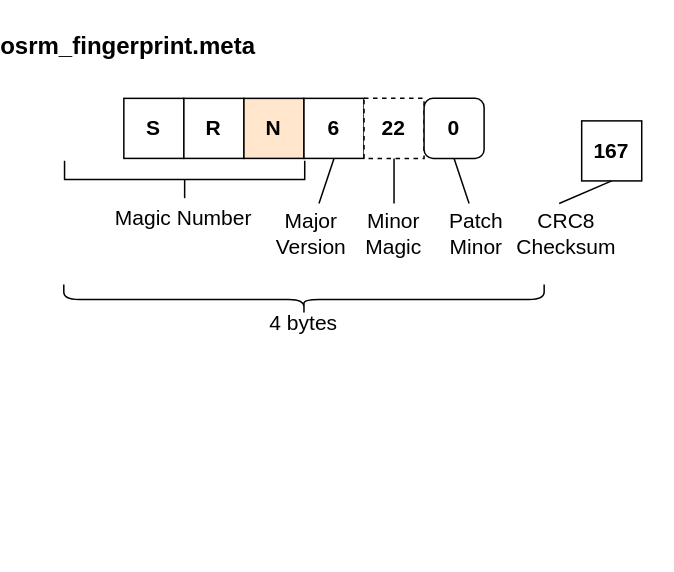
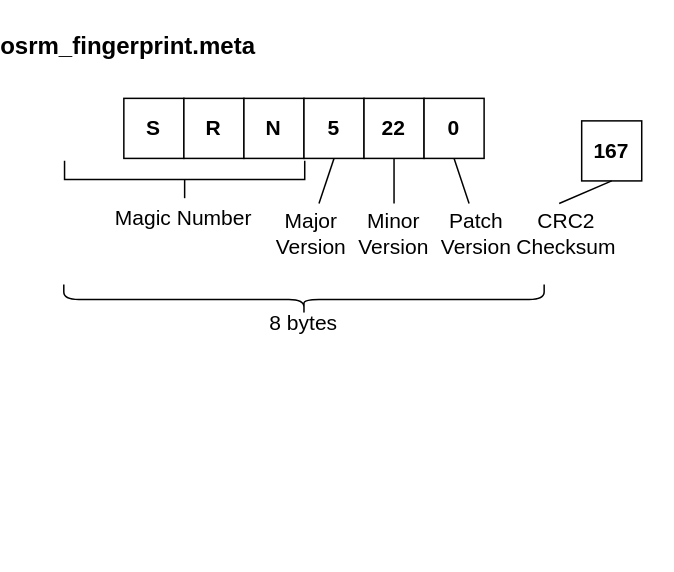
  <mxCell id="0" />
  <mxCell id="1" parent="0" />
  <mxCell id="2" value="S" style="rounded=0;whiteSpace=wrap;html=1;fontStyle=1;fontSize=14;" parent="1" vertex="1"><mxGeometry x="72" y="65" width="40" height="40" as="geometry" /></mxCell>
  <mxCell id="3" value="R" style="rounded=0;whiteSpace=wrap;html=1;fontStyle=1;fontSize=14;" parent="1" vertex="1"><mxGeometry x="112" y="65" width="40" height="40" as="geometry" /></mxCell>
- <mxCell id="4" value="N" style="rounded=0;whiteSpace=wrap;html=1;fontStyle=1;fontSize=14;fillColor=#ffe6cc;" parent="1" vertex="1"><mxGeometry x="152" y="65" width="40" height="40" as="geometry" /></mxCell>
- <mxCell id="5" value="6" style="rounded=0;whiteSpace=wrap;html=1;fontStyle=1;fontSize=14;" parent="1" vertex="1"><mxGeometry x="192" y="65" width="40" height="40" as="geometry" /></mxCell>
- <mxCell id="6" value="22" style="rounded=0;whiteSpace=wrap;html=1;fontStyle=1;fontSize=14;dashed=1;" parent="1" vertex="1"><mxGeometry x="232" y="65" width="40" height="40" as="geometry" /></mxCell>
- <mxCell id="7" value="0" style="whiteSpace=wrap;html=1;fontStyle=1;fontSize=14;rounded=1;" parent="1" vertex="1"><mxGeometry x="272" y="65" width="40" height="40" as="geometry" /></mxCell>
+ <mxCell id="4" value="N" style="rounded=0;whiteSpace=wrap;html=1;fontStyle=1;fontSize=14;" parent="1" vertex="1"><mxGeometry x="152" y="65" width="40" height="40" as="geometry" /></mxCell>
+ <mxCell id="5" value="5" style="rounded=0;whiteSpace=wrap;html=1;fontStyle=1;fontSize=14;" parent="1" vertex="1"><mxGeometry x="192" y="65" width="40" height="40" as="geometry" /></mxCell>
+ <mxCell id="6" value="22" style="rounded=0;whiteSpace=wrap;html=1;fontStyle=1;fontSize=14;" parent="1" vertex="1"><mxGeometry x="232" y="65" width="40" height="40" as="geometry" /></mxCell>
+ <mxCell id="7" value="0" style="rounded=0;whiteSpace=wrap;html=1;fontStyle=1;fontSize=14;" parent="1" vertex="1"><mxGeometry x="272" y="65" width="40" height="40" as="geometry" /></mxCell>
  <mxCell id="8" value="167" style="rounded=0;whiteSpace=wrap;html=1;fontStyle=1;fontSize=14;" parent="1" vertex="1"><mxGeometry x="377" y="80" width="40" height="40" as="geometry" /></mxCell>
  <mxCell id="9" value="Magic Number" style="text;html=1;strokeColor=none;fillColor=none;align=center;verticalAlign=middle;whiteSpace=wrap;rounded=0;fontSize=14;" parent="1" vertex="1"><mxGeometry x="57" y="135" width="110" height="20" as="geometry" /></mxCell>
  <mxCell id="10" value="Major Version" style="text;html=1;strokeColor=none;fillColor=none;align=center;verticalAlign=middle;whiteSpace=wrap;rounded=0;fontSize=14;" parent="1" vertex="1"><mxGeometry x="162" y="145" width="70" height="20" as="geometry" /></mxCell>
  <mxCell id="11" value="" style="endArrow=none;html=1;fontSize=14;entryX=0.5;entryY=1;entryDx=0;entryDy=0;" parent="1" target="5" edge="1"><mxGeometry width="50" height="50" relative="1" as="geometry"><mxPoint x="202" y="135" as="sourcePoint" /><mxPoint x="242" y="145" as="targetPoint" /></mxGeometry></mxCell>
- <mxCell id="12" value="Minor Magic" style="text;html=1;strokeColor=none;fillColor=none;align=center;verticalAlign=middle;whiteSpace=wrap;rounded=0;fontSize=14;" parent="1" vertex="1"><mxGeometry x="217" y="145" width="70" height="20" as="geometry" /></mxCell>
+ <mxCell id="12" value="Minor Version" style="text;html=1;strokeColor=none;fillColor=none;align=center;verticalAlign=middle;whiteSpace=wrap;rounded=0;fontSize=14;" parent="1" vertex="1"><mxGeometry x="217" y="145" width="70" height="20" as="geometry" /></mxCell>
  <mxCell id="13" value="" style="endArrow=none;html=1;fontSize=14;entryX=0.5;entryY=1;entryDx=0;entryDy=0;" parent="1" target="6" edge="1"><mxGeometry width="50" height="50" relative="1" as="geometry"><mxPoint x="252" y="135" as="sourcePoint" /><mxPoint x="222" y="115" as="targetPoint" /></mxGeometry></mxCell>
- <mxCell id="14" value="Patch Minor" style="text;html=1;strokeColor=none;fillColor=none;align=center;verticalAlign=middle;whiteSpace=wrap;rounded=0;fontSize=14;" parent="1" vertex="1"><mxGeometry x="272" y="145" width="70" height="20" as="geometry" /></mxCell>
+ <mxCell id="14" value="Patch Version" style="text;html=1;strokeColor=none;fillColor=none;align=center;verticalAlign=middle;whiteSpace=wrap;rounded=0;fontSize=14;" parent="1" vertex="1"><mxGeometry x="272" y="145" width="70" height="20" as="geometry" /></mxCell>
  <mxCell id="15" value="" style="endArrow=none;html=1;fontSize=14;entryX=0.5;entryY=1;entryDx=0;entryDy=0;" parent="1" target="7" edge="1"><mxGeometry width="50" height="50" relative="1" as="geometry"><mxPoint x="302" y="135" as="sourcePoint" /><mxPoint x="222" y="115" as="targetPoint" /></mxGeometry></mxCell>
- <mxCell id="16" value="CRC8&lt;br&gt;Checksum" style="text;html=1;strokeColor=none;fillColor=none;align=center;verticalAlign=middle;whiteSpace=wrap;rounded=0;fontSize=14;" parent="1" vertex="1"><mxGeometry x="332" y="145" width="70" height="20" as="geometry" /></mxCell>
+ <mxCell id="16" value="CRC2&lt;br&gt;Checksum" style="text;html=1;strokeColor=none;fillColor=none;align=center;verticalAlign=middle;whiteSpace=wrap;rounded=0;fontSize=14;" parent="1" vertex="1"><mxGeometry x="332" y="145" width="70" height="20" as="geometry" /></mxCell>
  <mxCell id="17" value="" style="endArrow=none;html=1;fontSize=14;entryX=0.5;entryY=1;entryDx=0;entryDy=0;" parent="1" target="8" edge="1"><mxGeometry width="50" height="50" relative="1" as="geometry"><mxPoint x="362" y="135" as="sourcePoint" /><mxPoint x="302" y="115" as="targetPoint" /></mxGeometry></mxCell>
  <mxCell id="18" value="" style="shape=curlyBracket;whiteSpace=wrap;html=1;rounded=1;fontSize=14;rotation=-90;" parent="1" vertex="1"><mxGeometry x="182" y="39" width="20" height="320" as="geometry" /></mxCell>
- <mxCell id="19" value="4 bytes" style="text;html=1;strokeColor=none;fillColor=none;align=center;verticalAlign=middle;whiteSpace=wrap;rounded=0;fontSize=14;" parent="1" vertex="1"><mxGeometry x="137" y="205" width="110" height="20" as="geometry" /></mxCell>
+ <mxCell id="19" value="8 bytes" style="text;html=1;strokeColor=none;fillColor=none;align=center;verticalAlign=middle;whiteSpace=wrap;rounded=0;fontSize=14;" parent="1" vertex="1"><mxGeometry x="137" y="205" width="110" height="20" as="geometry" /></mxCell>
  <mxCell id="20" value="" style="strokeWidth=1;html=1;shape=mxgraph.flowchart.annotation_2;align=left;labelPosition=right;pointerEvents=1;fontSize=14;rotation=-90;" parent="1" vertex="1"><mxGeometry x="100" y="39" width="25" height="160" as="geometry" /></mxCell>
  <mxCell id="21" value="osrm_fingerprint.meta" style="text;html=1;strokeColor=none;fillColor=none;align=center;verticalAlign=middle;whiteSpace=wrap;rounded=0;fontSize=16;fontStyle=1" vertex="1" parent="1"><mxGeometry x="20" y="20" width="110" height="20" as="geometry" /></mxCell>
